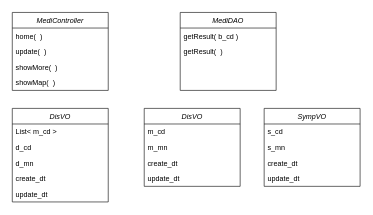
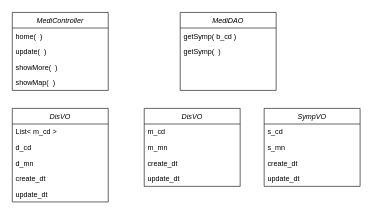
  <mxCell id="0" />
  <mxCell id="1" parent="0" />
  <mxCell id="2" value="MediController" style="swimlane;fontStyle=2;align=center;verticalAlign=top;childLayout=stackLayout;horizontal=1;startSize=26;horizontalStack=0;resizeParent=1;resizeLast=0;collapsible=1;marginBottom=0;rounded=0;shadow=0;strokeWidth=1;" vertex="1" parent="1"><mxGeometry x="20" y="20" width="160" height="130" as="geometry"><mxRectangle x="230" y="140" width="160" height="26" as="alternateBounds" /></mxGeometry></mxCell>
  <mxCell id="3" value="home(  )" style="text;align=left;verticalAlign=top;spacingLeft=4;spacingRight=4;overflow=hidden;rotatable=0;points=[[0,0.5],[1,0.5]];portConstraint=eastwest;" vertex="1" parent="2"><mxGeometry y="26" width="160" height="26" as="geometry" /></mxCell>
  <mxCell id="4" value="update(  )" style="text;align=left;verticalAlign=top;spacingLeft=4;spacingRight=4;overflow=hidden;rotatable=0;points=[[0,0.5],[1,0.5]];portConstraint=eastwest;rounded=0;shadow=0;html=0;" vertex="1" parent="2"><mxGeometry y="52" width="160" height="26" as="geometry" /></mxCell>
  <mxCell id="5" value="showMore(  )" style="text;align=left;verticalAlign=top;spacingLeft=4;spacingRight=4;overflow=hidden;rotatable=0;points=[[0,0.5],[1,0.5]];portConstraint=eastwest;" vertex="1" parent="2"><mxGeometry y="78" width="160" height="26" as="geometry" /></mxCell>
  <mxCell id="6" value="showMap(  )" style="text;align=left;verticalAlign=top;spacingLeft=4;spacingRight=4;overflow=hidden;rotatable=0;points=[[0,0.5],[1,0.5]];portConstraint=eastwest;" vertex="1" parent="2"><mxGeometry y="104" width="160" height="26" as="geometry" /></mxCell>
  <mxCell id="7" value="MediDAO" style="swimlane;fontStyle=2;align=center;verticalAlign=top;childLayout=stackLayout;horizontal=1;startSize=26;horizontalStack=0;resizeParent=1;resizeLast=0;collapsible=1;marginBottom=0;rounded=0;shadow=0;strokeWidth=1;" vertex="1" parent="1"><mxGeometry x="300" y="20" width="160" height="130" as="geometry"><mxRectangle x="230" y="140" width="160" height="26" as="alternateBounds" /></mxGeometry></mxCell>
- <mxCell id="8" value="getResult( b_cd )" style="text;align=left;verticalAlign=top;spacingLeft=4;spacingRight=4;overflow=hidden;rotatable=0;points=[[0,0.5],[1,0.5]];portConstraint=eastwest;" vertex="1" parent="7"><mxGeometry y="26" width="160" height="26" as="geometry" /></mxCell>
- <mxCell id="9" value="getResult(  )" style="text;align=left;verticalAlign=top;spacingLeft=4;spacingRight=4;overflow=hidden;rotatable=0;points=[[0,0.5],[1,0.5]];portConstraint=eastwest;rounded=0;shadow=0;html=0;" vertex="1" parent="7"><mxGeometry y="52" width="160" height="26" as="geometry" /></mxCell>
+ <mxCell id="8" value="getSymp( b_cd )" style="text;align=left;verticalAlign=top;spacingLeft=4;spacingRight=4;overflow=hidden;rotatable=0;points=[[0,0.5],[1,0.5]];portConstraint=eastwest;" vertex="1" parent="7"><mxGeometry y="26" width="160" height="26" as="geometry" /></mxCell>
+ <mxCell id="9" value="getSymp(  )" style="text;align=left;verticalAlign=top;spacingLeft=4;spacingRight=4;overflow=hidden;rotatable=0;points=[[0,0.5],[1,0.5]];portConstraint=eastwest;rounded=0;shadow=0;html=0;" vertex="1" parent="7"><mxGeometry y="52" width="160" height="26" as="geometry" /></mxCell>
  <mxCell id="10" value="DisVO" style="swimlane;fontStyle=2;align=center;verticalAlign=top;childLayout=stackLayout;horizontal=1;startSize=26;horizontalStack=0;resizeParent=1;resizeLast=0;collapsible=1;marginBottom=0;rounded=0;shadow=0;strokeWidth=1;" vertex="1" parent="1"><mxGeometry x="20" y="180" width="160" height="156" as="geometry"><mxRectangle x="230" y="140" width="160" height="26" as="alternateBounds" /></mxGeometry></mxCell>
  <mxCell id="11" value="List&lt; m_cd &gt;" style="text;align=left;verticalAlign=top;spacingLeft=4;spacingRight=4;overflow=hidden;rotatable=0;points=[[0,0.5],[1,0.5]];portConstraint=eastwest;" vertex="1" parent="10"><mxGeometry y="26" width="160" height="26" as="geometry" /></mxCell>
  <mxCell id="12" value="d_cd" style="text;align=left;verticalAlign=top;spacingLeft=4;spacingRight=4;overflow=hidden;rotatable=0;points=[[0,0.5],[1,0.5]];portConstraint=eastwest;rounded=0;shadow=0;html=0;" vertex="1" parent="10"><mxGeometry y="52" width="160" height="26" as="geometry" /></mxCell>
  <mxCell id="13" value="d_mn" style="text;align=left;verticalAlign=top;spacingLeft=4;spacingRight=4;overflow=hidden;rotatable=0;points=[[0,0.5],[1,0.5]];portConstraint=eastwest;" vertex="1" parent="10"><mxGeometry y="78" width="160" height="26" as="geometry" /></mxCell>
  <mxCell id="14" value="create_dt" style="text;align=left;verticalAlign=top;spacingLeft=4;spacingRight=4;overflow=hidden;rotatable=0;points=[[0,0.5],[1,0.5]];portConstraint=eastwest;" vertex="1" parent="10"><mxGeometry y="104" width="160" height="26" as="geometry" /></mxCell>
  <mxCell id="15" value="update_dt" style="text;align=left;verticalAlign=top;spacingLeft=4;spacingRight=4;overflow=hidden;rotatable=0;points=[[0,0.5],[1,0.5]];portConstraint=eastwest;" vertex="1" parent="10"><mxGeometry y="130" width="160" height="26" as="geometry" /></mxCell>
  <mxCell id="16" value="DisVO" style="swimlane;fontStyle=2;align=center;verticalAlign=top;childLayout=stackLayout;horizontal=1;startSize=26;horizontalStack=0;resizeParent=1;resizeLast=0;collapsible=1;marginBottom=0;rounded=0;shadow=0;strokeWidth=1;" vertex="1" parent="1"><mxGeometry x="240" y="180" width="160" height="130" as="geometry"><mxRectangle x="230" y="140" width="160" height="26" as="alternateBounds" /></mxGeometry></mxCell>
  <mxCell id="17" value="m_cd" style="text;align=left;verticalAlign=top;spacingLeft=4;spacingRight=4;overflow=hidden;rotatable=0;points=[[0,0.5],[1,0.5]];portConstraint=eastwest;rounded=0;shadow=0;html=0;" vertex="1" parent="16"><mxGeometry y="26" width="160" height="26" as="geometry" /></mxCell>
  <mxCell id="18" value="m_mn" style="text;align=left;verticalAlign=top;spacingLeft=4;spacingRight=4;overflow=hidden;rotatable=0;points=[[0,0.5],[1,0.5]];portConstraint=eastwest;" vertex="1" parent="16"><mxGeometry y="52" width="160" height="26" as="geometry" /></mxCell>
  <mxCell id="19" value="create_dt" style="text;align=left;verticalAlign=top;spacingLeft=4;spacingRight=4;overflow=hidden;rotatable=0;points=[[0,0.5],[1,0.5]];portConstraint=eastwest;" vertex="1" parent="16"><mxGeometry y="78" width="160" height="26" as="geometry" /></mxCell>
  <mxCell id="20" value="update_dt" style="text;align=left;verticalAlign=top;spacingLeft=4;spacingRight=4;overflow=hidden;rotatable=0;points=[[0,0.5],[1,0.5]];portConstraint=eastwest;" vertex="1" parent="16"><mxGeometry y="104" width="160" height="26" as="geometry" /></mxCell>
  <mxCell id="21" value="SympVO" style="swimlane;fontStyle=2;align=center;verticalAlign=top;childLayout=stackLayout;horizontal=1;startSize=26;horizontalStack=0;resizeParent=1;resizeLast=0;collapsible=1;marginBottom=0;rounded=0;shadow=0;strokeWidth=1;" vertex="1" parent="1"><mxGeometry x="440" y="180" width="160" height="130" as="geometry"><mxRectangle x="230" y="140" width="160" height="26" as="alternateBounds" /></mxGeometry></mxCell>
  <mxCell id="22" value="s_cd" style="text;align=left;verticalAlign=top;spacingLeft=4;spacingRight=4;overflow=hidden;rotatable=0;points=[[0,0.5],[1,0.5]];portConstraint=eastwest;rounded=0;shadow=0;html=0;" vertex="1" parent="21"><mxGeometry y="26" width="160" height="26" as="geometry" /></mxCell>
  <mxCell id="23" value="s_mn" style="text;align=left;verticalAlign=top;spacingLeft=4;spacingRight=4;overflow=hidden;rotatable=0;points=[[0,0.5],[1,0.5]];portConstraint=eastwest;" vertex="1" parent="21"><mxGeometry y="52" width="160" height="26" as="geometry" /></mxCell>
  <mxCell id="24" value="create_dt" style="text;align=left;verticalAlign=top;spacingLeft=4;spacingRight=4;overflow=hidden;rotatable=0;points=[[0,0.5],[1,0.5]];portConstraint=eastwest;" vertex="1" parent="21"><mxGeometry y="78" width="160" height="26" as="geometry" /></mxCell>
  <mxCell id="25" value="update_dt" style="text;align=left;verticalAlign=top;spacingLeft=4;spacingRight=4;overflow=hidden;rotatable=0;points=[[0,0.5],[1,0.5]];portConstraint=eastwest;" vertex="1" parent="21"><mxGeometry y="104" width="160" height="26" as="geometry" /></mxCell>
